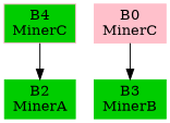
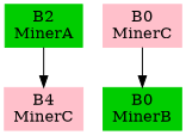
  digraph {
    rankdir=TB
    node [color=green3 shape=box style=filled]
    n1 [label="B2\nMinerA"]
-   n2 [label="B3\nMinerB"]
-   n3 [color=pink label="B4\nMinerC" fillcolor=green3]
+   n2 [label="B0\nMinerB"]
+   n3 [color=pink label="B4\nMinerC"]
    n4 [color=pink label="B0\nMinerC"]
-   n3 -> n1
+   n1 -> n3
    n4 -> n2
  }
